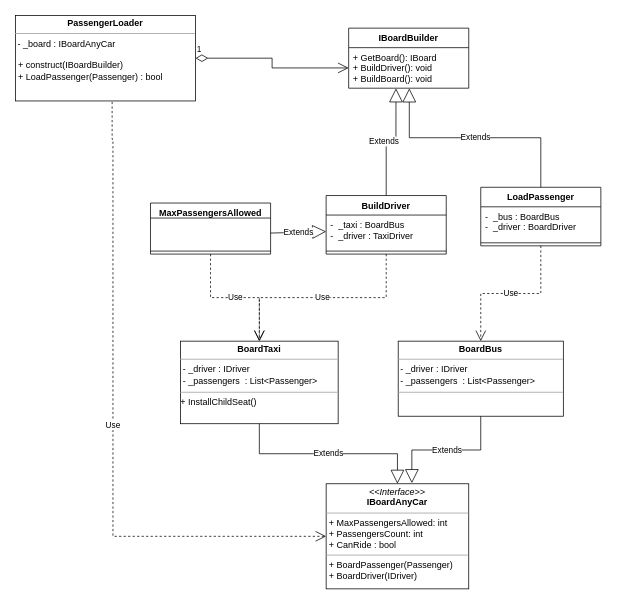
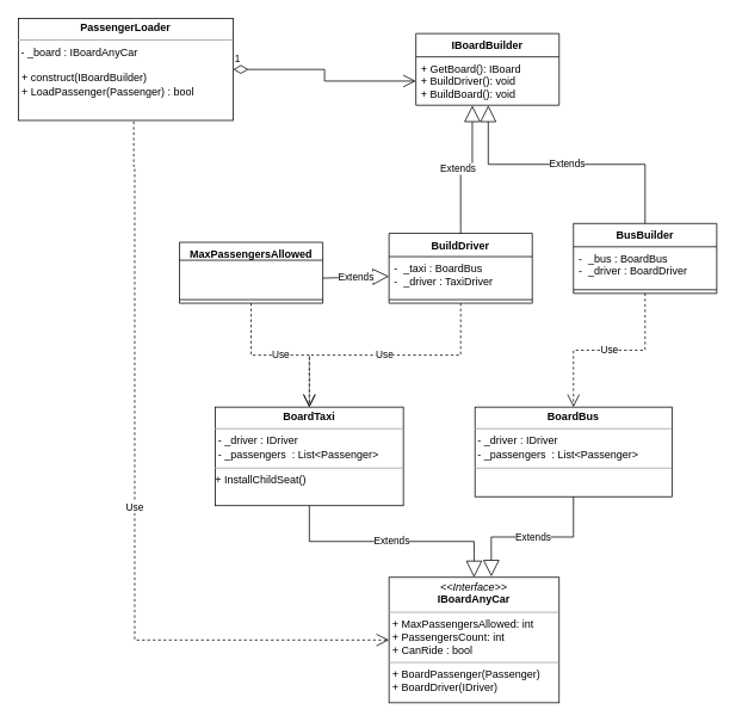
  <mxCell id="0" />
  <mxCell id="1" parent="0" />
  <mxCell id="2" value="IBoardBuilder" style="swimlane;fontStyle=1;align=center;verticalAlign=top;childLayout=stackLayout;horizontal=1;startSize=26;horizontalStack=0;resizeParent=1;resizeParentMax=0;resizeLast=0;collapsible=1;marginBottom=0;" vertex="1" parent="1"><mxGeometry x="464" y="37" width="160" height="80" as="geometry" /></mxCell>
  <mxCell id="3" value="+ GetBoard(): IBoard&#10;+ BuildDriver(): void&#10;+ BuildBoard(): void&#10;" style="text;strokeColor=none;fillColor=none;align=left;verticalAlign=top;spacingLeft=4;spacingRight=4;overflow=hidden;rotatable=0;points=[[0,0.5],[1,0.5]];portConstraint=eastwest;" vertex="1" parent="2"><mxGeometry y="26" width="160" height="54" as="geometry" /></mxCell>
  <mxCell id="4" value="&lt;p style=&quot;margin:0px;margin-top:4px;text-align:center;&quot;&gt;&lt;b&gt;PassengerLoader&lt;/b&gt;&lt;/p&gt;&lt;hr size=&quot;1&quot;&gt;&amp;nbsp;- _board : IBoardAnyCar&lt;br&gt;&lt;p style=&quot;margin:0px;margin-left:4px;&quot;&gt;&lt;br&gt;&lt;/p&gt;&lt;p style=&quot;margin:0px;margin-left:4px;&quot;&gt;+ construct(IBoardBuilder)&lt;/p&gt;&lt;p style=&quot;margin:0px;margin-left:4px;&quot;&gt;+&amp;nbsp;LoadPassenger(Passenger) : bool&lt;/p&gt;" style="verticalAlign=top;align=left;overflow=fill;fontSize=12;fontFamily=Helvetica;html=1;" vertex="1" parent="1"><mxGeometry y="20" width="240" height="114" as="geometry" x="20" /></mxCell>
  <mxCell id="5" value="1" style="endArrow=open;html=1;endSize=12;startArrow=diamondThin;startSize=14;startFill=0;edgeStyle=orthogonalEdgeStyle;align=left;verticalAlign=bottom;rounded=0;exitX=1;exitY=0.5;exitDx=0;exitDy=0;" edge="1" parent="1" source="4" target="3"><mxGeometry x="-1" y="3" relative="1" as="geometry"><mxPoint x="250" y="144" as="sourcePoint" /><mxPoint x="410" y="144" as="targetPoint" /></mxGeometry></mxCell>
  <mxCell id="6" value="BuildDriver" style="swimlane;fontStyle=1;align=center;verticalAlign=top;childLayout=stackLayout;horizontal=1;startSize=26;horizontalStack=0;resizeParent=1;resizeParentMax=0;resizeLast=0;collapsible=1;marginBottom=0;" vertex="1" parent="1"><mxGeometry x="434" y="260" width="160" height="78" as="geometry" /></mxCell>
  <mxCell id="7" value="-  _taxi : BoardBus&#10;-  _driver : TaxiDriver" style="text;strokeColor=none;fillColor=none;align=left;verticalAlign=top;spacingLeft=4;spacingRight=4;overflow=hidden;rotatable=0;points=[[0,0.5],[1,0.5]];portConstraint=eastwest;" vertex="1" parent="6"><mxGeometry y="26" width="160" height="44" as="geometry" /></mxCell>
  <mxCell id="8" value="" style="line;strokeWidth=1;fillColor=none;align=left;verticalAlign=middle;spacingTop=-1;spacingLeft=3;spacingRight=3;rotatable=0;labelPosition=right;points=[];portConstraint=eastwest;" vertex="1" parent="6"><mxGeometry y="70" width="160" height="8" as="geometry" /></mxCell>
  <mxCell id="9" value="Extends" style="endArrow=block;endSize=16;endFill=0;html=1;rounded=0;exitX=0.5;exitY=0;exitDx=0;exitDy=0;edgeStyle=orthogonalEdgeStyle;entryX=0.394;entryY=1.004;entryDx=0;entryDy=0;entryPerimeter=0;" edge="1" parent="1" source="6" target="3"><mxGeometry x="-0.083" y="3" width="160" relative="1" as="geometry"><mxPoint x="440" y="234" as="sourcePoint" /><mxPoint x="550" y="154" as="targetPoint" /><mxPoint y="-1" as="offset" /></mxGeometry></mxCell>
- <mxCell id="10" value="LoadPassenger" style="swimlane;fontStyle=1;align=center;verticalAlign=top;childLayout=stackLayout;horizontal=1;startSize=26;horizontalStack=0;resizeParent=1;resizeParentMax=0;resizeLast=0;collapsible=1;marginBottom=0;" vertex="1" parent="1"><mxGeometry x="640" y="249" width="160" height="78" as="geometry" /></mxCell>
+ <mxCell id="10" value="BusBuilder" style="swimlane;fontStyle=1;align=center;verticalAlign=top;childLayout=stackLayout;horizontal=1;startSize=26;horizontalStack=0;resizeParent=1;resizeParentMax=0;resizeLast=0;collapsible=1;marginBottom=0;" vertex="1" parent="1"><mxGeometry x="640" y="249" width="160" height="78" as="geometry" /></mxCell>
  <mxCell id="11" value="-  _bus : BoardBus&#10;-  _driver : BoardDriver" style="text;strokeColor=none;fillColor=none;align=left;verticalAlign=top;spacingLeft=4;spacingRight=4;overflow=hidden;rotatable=0;points=[[0,0.5],[1,0.5]];portConstraint=eastwest;" vertex="1" parent="10"><mxGeometry y="26" width="160" height="44" as="geometry" /></mxCell>
  <mxCell id="12" value="" style="line;strokeWidth=1;fillColor=none;align=left;verticalAlign=middle;spacingTop=-1;spacingLeft=3;spacingRight=3;rotatable=0;labelPosition=right;points=[];portConstraint=eastwest;" vertex="1" parent="10"><mxGeometry y="70" width="160" height="8" as="geometry" /></mxCell>
  <mxCell id="13" value="Extends" style="endArrow=block;endSize=16;endFill=0;html=1;rounded=0;entryX=0.505;entryY=1.005;entryDx=0;entryDy=0;entryPerimeter=0;exitX=0.5;exitY=0;exitDx=0;exitDy=0;edgeStyle=orthogonalEdgeStyle;" edge="1" parent="1" source="10" target="3"><mxGeometry width="160" relative="1" as="geometry"><mxPoint x="480" y="294" as="sourcePoint" /><mxPoint x="640" y="294" as="targetPoint" /></mxGeometry></mxCell>
  <mxCell id="14" value="&lt;p style=&quot;margin:0px;margin-top:4px;text-align:center;&quot;&gt;&lt;b&gt;BoardTaxi&lt;/b&gt;&lt;/p&gt;&lt;hr size=&quot;1&quot;&gt;&amp;nbsp;&lt;span style=&quot;background-color: initial;&quot;&gt;-&amp;nbsp;&lt;/span&gt;_driver :&amp;nbsp;&lt;span style=&quot;background-color: initial;&quot;&gt;IDriver&amp;nbsp;&lt;br&gt;&lt;/span&gt;&amp;nbsp;- _passengers&amp;nbsp; :&amp;nbsp;&lt;span style=&quot;background-color: initial;&quot;&gt;List&amp;lt;Passenger&amp;gt;&lt;/span&gt;&lt;br&gt;&lt;div style=&quot;height:2px;&quot;&gt;&lt;/div&gt;&lt;hr size=&quot;1&quot;&gt;&lt;div style=&quot;height:2px;&quot;&gt;+&amp;nbsp;InstallChildSeat()&lt;/div&gt;&lt;div style=&quot;height:2px;&quot;&gt;&lt;br&gt;&lt;/div&gt;" style="verticalAlign=top;align=left;overflow=fill;fontSize=12;fontFamily=Helvetica;html=1;" vertex="1" parent="1"><mxGeometry x="240" y="454" width="210" height="110" as="geometry" /></mxCell>
  <mxCell id="15" value="&lt;p style=&quot;margin:0px;margin-top:4px;text-align:center;&quot;&gt;&lt;b&gt;BoardBus&lt;/b&gt;&lt;/p&gt;&lt;hr size=&quot;1&quot;&gt;&amp;nbsp;&lt;span style=&quot;background-color: initial;&quot;&gt;-&amp;nbsp;&lt;/span&gt;_driver :&amp;nbsp;&lt;span style=&quot;background-color: initial;&quot;&gt;IDriver&amp;nbsp;&lt;br&gt;&lt;/span&gt;&amp;nbsp;- _passengers&amp;nbsp; :&amp;nbsp;&lt;span style=&quot;background-color: initial;&quot;&gt;List&amp;lt;Passenger&amp;gt;&lt;/span&gt;&lt;br&gt;&lt;div style=&quot;height:2px;&quot;&gt;&lt;/div&gt;&lt;hr size=&quot;1&quot;&gt;&lt;div style=&quot;height:2px;&quot;&gt;&lt;/div&gt;" style="verticalAlign=top;align=left;overflow=fill;fontSize=12;fontFamily=Helvetica;html=1;" vertex="1" parent="1"><mxGeometry x="530" y="454" width="220" height="100" as="geometry" /></mxCell>
  <mxCell id="16" value="Use" style="endArrow=open;endSize=12;dashed=1;html=1;rounded=0;exitX=0.5;exitY=1;exitDx=0;exitDy=0;entryX=0.5;entryY=0;entryDx=0;entryDy=0;edgeStyle=orthogonalEdgeStyle;" edge="1" parent="1" source="6" target="14"><mxGeometry width="160" relative="1" as="geometry"><mxPoint x="390" y="504" as="sourcePoint" /><mxPoint x="550" y="504" as="targetPoint" /></mxGeometry></mxCell>
  <mxCell id="17" value="Use" style="endArrow=open;endSize=12;dashed=1;html=1;rounded=0;exitX=0.5;exitY=1;exitDx=0;exitDy=0;entryX=0.5;entryY=0;entryDx=0;entryDy=0;edgeStyle=orthogonalEdgeStyle;" edge="1" parent="1" source="10" target="15"><mxGeometry width="160" relative="1" as="geometry"><mxPoint x="390" y="504" as="sourcePoint" /><mxPoint x="550" y="504" as="targetPoint" /></mxGeometry></mxCell>
  <mxCell id="18" value="&lt;p style=&quot;margin:0px;margin-top:4px;text-align:center;&quot;&gt;&lt;i&gt;&amp;lt;&amp;lt;Interface&amp;gt;&amp;gt;&lt;/i&gt;&lt;br&gt;&lt;b&gt;IBoardAnyCar&lt;/b&gt;&lt;/p&gt;&lt;hr size=&quot;1&quot;&gt;&lt;p style=&quot;margin:0px;margin-left:4px;&quot;&gt;+ MaxPassengersAllowed: int&lt;br&gt;+ PassengersCount: int&lt;/p&gt;&lt;p style=&quot;margin:0px;margin-left:4px;&quot;&gt;+&amp;nbsp;CanRide : bool&lt;/p&gt;&lt;hr size=&quot;1&quot;&gt;&lt;p style=&quot;margin:0px;margin-left:4px;&quot;&gt;+ BoardPassenger(Passenger)&lt;br&gt;+ BoardDriver(IDriver)&lt;/p&gt;" style="verticalAlign=top;align=left;overflow=fill;fontSize=12;fontFamily=Helvetica;html=1;" vertex="1" parent="1"><mxGeometry x="434" y="644" width="190" height="140" as="geometry" /></mxCell>
  <mxCell id="19" value="Extends" style="endArrow=block;endSize=16;endFill=0;html=1;rounded=0;edgeStyle=orthogonalEdgeStyle;entryX=0.5;entryY=0;entryDx=0;entryDy=0;exitX=0.5;exitY=1;exitDx=0;exitDy=0;" edge="1" parent="1" source="14" target="18"><mxGeometry width="160" relative="1" as="geometry"><mxPoint x="400" y="514" as="sourcePoint" /><mxPoint x="560" y="514" as="targetPoint" /></mxGeometry></mxCell>
  <mxCell id="20" value="Extends" style="endArrow=block;endSize=16;endFill=0;html=1;rounded=0;edgeStyle=orthogonalEdgeStyle;entryX=0.601;entryY=-0.006;entryDx=0;entryDy=0;entryPerimeter=0;exitX=0.5;exitY=1;exitDx=0;exitDy=0;" edge="1" parent="1" source="15" target="18"><mxGeometry width="160" relative="1" as="geometry"><mxPoint x="400" y="514" as="sourcePoint" /><mxPoint x="540" y="594" as="targetPoint" /></mxGeometry></mxCell>
  <mxCell id="21" value="Use" style="endArrow=open;endSize=12;dashed=1;html=1;rounded=0;entryX=0;entryY=0.5;entryDx=0;entryDy=0;exitX=0.537;exitY=1.011;exitDx=0;exitDy=0;exitPerimeter=0;edgeStyle=orthogonalEdgeStyle;" edge="1" parent="1" source="4" target="18"><mxGeometry width="160" relative="1" as="geometry"><mxPoint x="290" y="444" as="sourcePoint" /><mxPoint x="450" y="444" as="targetPoint" /><Array as="points"><mxPoint x="149" y="185" /><mxPoint x="150" y="714" /></Array></mxGeometry></mxCell>
  <mxCell id="22" value="MaxPassengersAllowed" style="swimlane;fontStyle=1;align=center;verticalAlign=top;childLayout=stackLayout;horizontal=1;startSize=20;horizontalStack=0;resizeParent=1;resizeParentMax=0;resizeLast=0;collapsible=1;marginBottom=0;" vertex="1" parent="1"><mxGeometry x="200" y="270" width="160" height="68" as="geometry" /></mxCell>
  <mxCell id="23" value=" &#10;" style="text;strokeColor=none;fillColor=none;align=left;verticalAlign=top;spacingLeft=4;spacingRight=4;overflow=hidden;rotatable=0;points=[[0,0.5],[1,0.5]];portConstraint=eastwest;" vertex="1" parent="22"><mxGeometry y="20" width="160" height="40" as="geometry" /></mxCell>
  <mxCell id="24" value="" style="line;strokeWidth=1;fillColor=none;align=left;verticalAlign=middle;spacingTop=-1;spacingLeft=3;spacingRight=3;rotatable=0;labelPosition=right;points=[];portConstraint=eastwest;" vertex="1" parent="22"><mxGeometry y="60" width="160" height="8" as="geometry" /></mxCell>
  <mxCell id="25" value="Extends" style="endArrow=block;endSize=16;endFill=0;html=1;rounded=0;exitX=1;exitY=0.5;exitDx=0;exitDy=0;entryX=0;entryY=0.5;entryDx=0;entryDy=0;" edge="1" parent="1" source="23" target="7"><mxGeometry width="160" relative="1" as="geometry"><mxPoint x="370" y="344" as="sourcePoint" /><mxPoint x="530" y="344" as="targetPoint" /></mxGeometry></mxCell>
  <mxCell id="26" value="Use" style="endArrow=open;endSize=12;dashed=1;html=1;rounded=0;exitX=0.5;exitY=1;exitDx=0;exitDy=0;entryX=0.5;entryY=0;entryDx=0;entryDy=0;edgeStyle=orthogonalEdgeStyle;" edge="1" parent="1" source="22" target="14"><mxGeometry width="160" relative="1" as="geometry"><mxPoint x="360" y="404" as="sourcePoint" /><mxPoint x="520" y="404" as="targetPoint" /></mxGeometry></mxCell>
